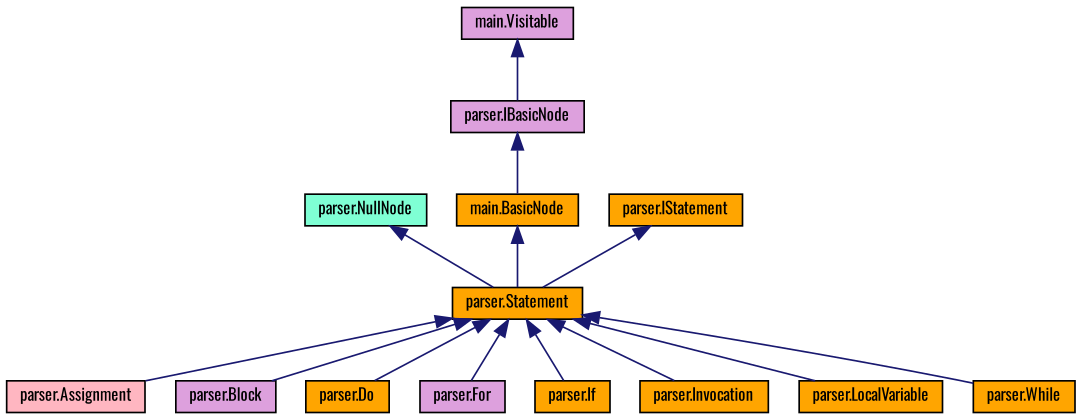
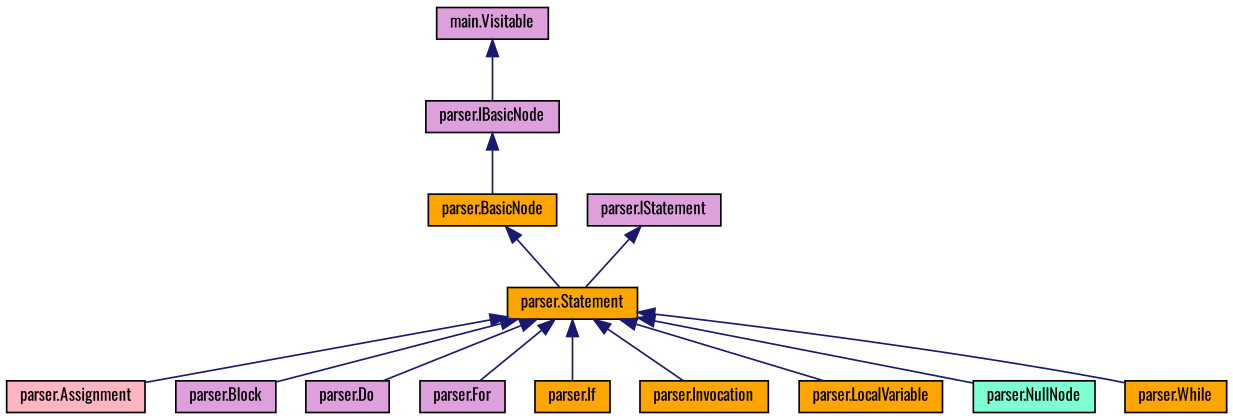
  digraph {
    fontname=Oswald
    rankdir=TB
    node [color=black fillcolor=orange fontname=Oswald fontsize=10 shape=record style=filled]
    edge [color=midnightblue dir=back fontname=Oswald fontsize=10 labelfontname=Helvetica labelfontsize=10 style=solid]
    n1 [fontcolor=black height=0.2 label="parser.Statement" width=0.4]
    n2 [fillcolor=lightpink height=0.2 label="parser.Assignment" width=0.4]
    n3 [fillcolor=plum height=0.2 label="parser.Block" width=0.4]
-   n4 [height=0.2 label="parser.Do" width=0.4]
+   n4 [fillcolor=plum height=0.2 label="parser.Do" width=0.4]
    n5 [fillcolor=plum height=0.2 label="parser.For" width=0.4]
    n6 [height=0.2 label="parser.If" width=0.4]
    n7 [height=0.2 label="parser.Invocation" width=0.4]
    n8 [height=0.2 label="parser.LocalVariable" width=0.4]
    n9 [fillcolor=aquamarine height=0.2 label="parser.NullNode" width=0.4]
    n10 [height=0.2 label="parser.While" width=0.4]
-   n11 [height=0.2 label="main.BasicNode" width=0.4]
+   n11 [height=0.2 label="parser.BasicNode" width=0.4]
    n12 [fillcolor=plum height=0.2 label="parser.IBasicNode" width=0.4]
-   n13 [height=0.2 label="parser.IStatement" width=0.4]
+   n13 [fillcolor=plum height=0.2 label="parser.IStatement" width=0.4]
    n14 [fillcolor=plum height=0.2 label="main.Visitable" width=0.4]
    n1 -> n2
    n1 -> n3
    n1 -> n4
    n1 -> n5
    n1 -> n6
    n1 -> n7
    n1 -> n8
-   n9 -> n1
+   n1 -> n9
    n1 -> n10
    n11 -> n1
    n12 -> n11
    n13 -> n1
    n14 -> n12
  }
